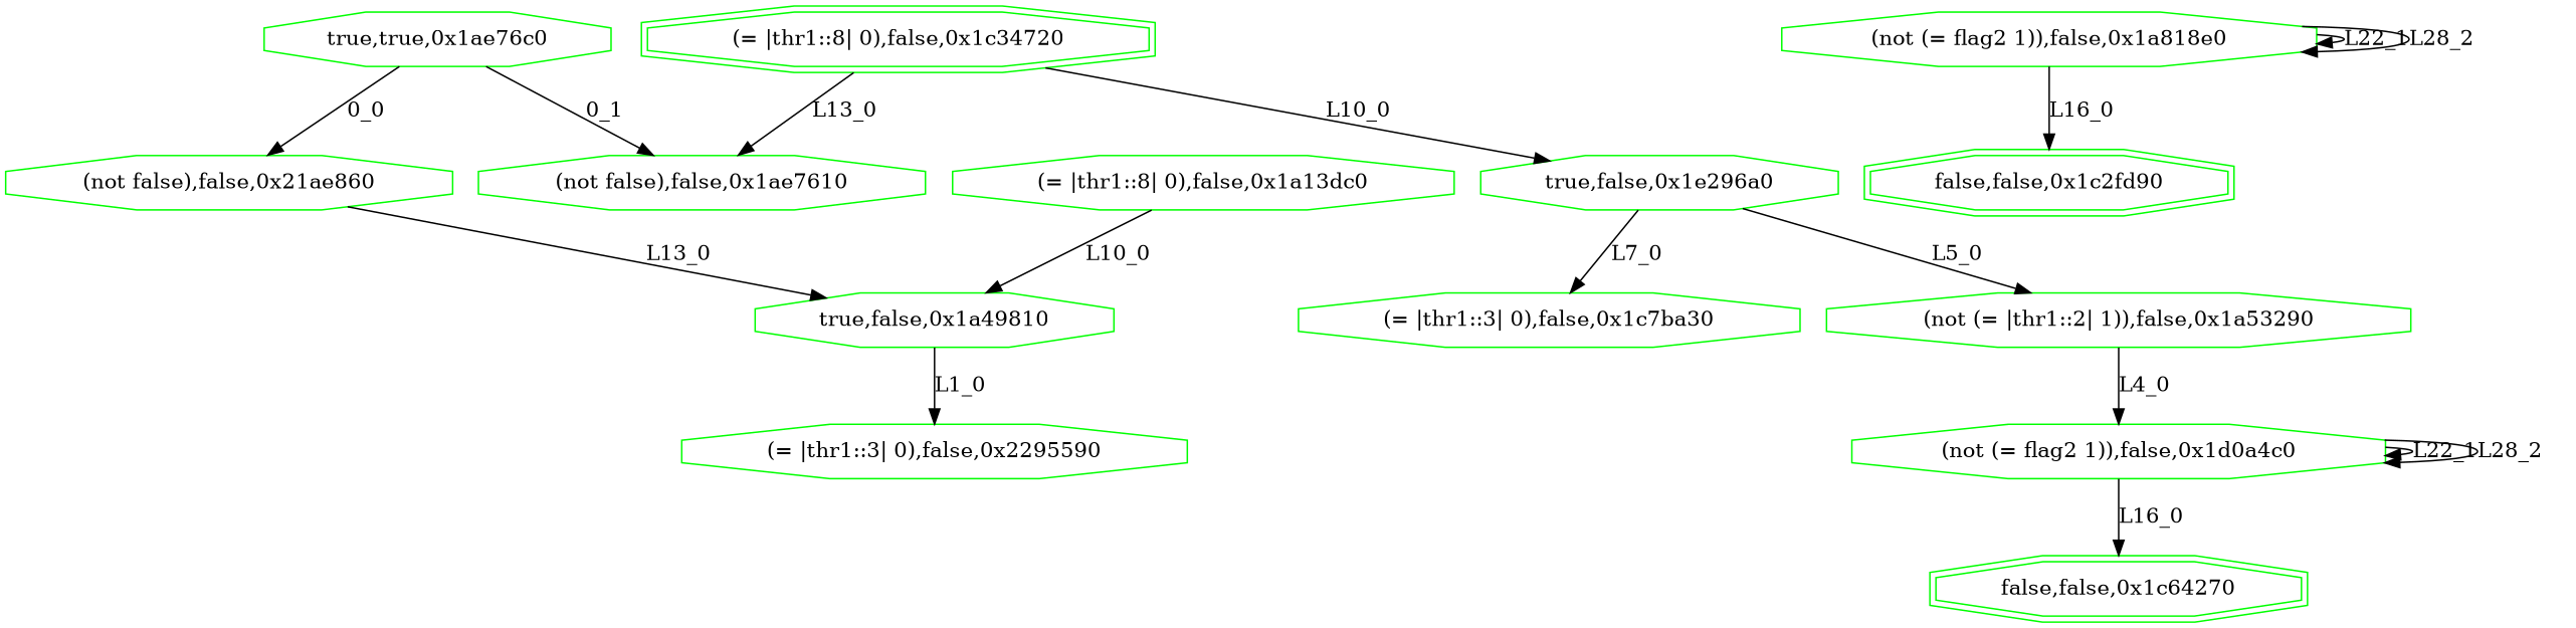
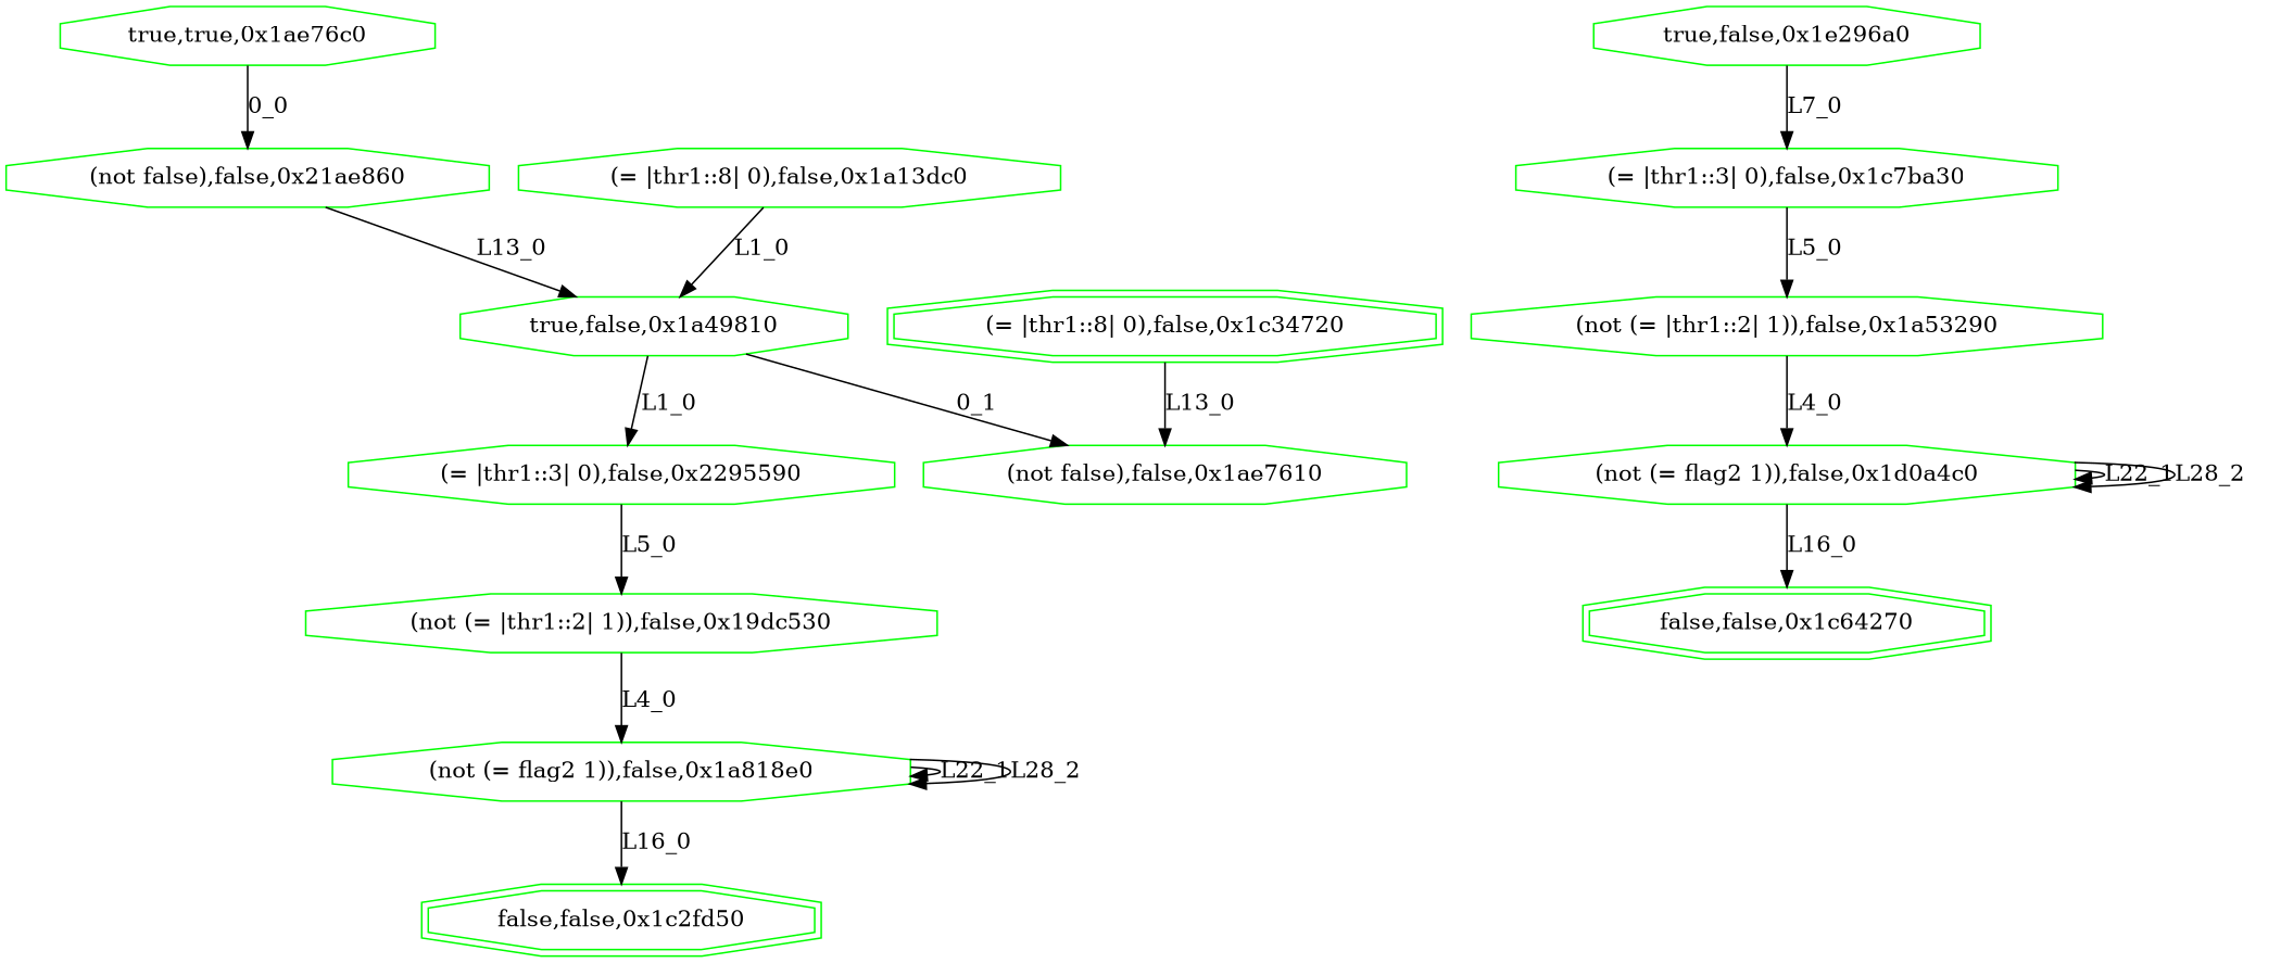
  digraph {
    node [color=green shape=octagon]
    n1 [label="true,true,0x1ae76c0"]
    n2 [label="(not false),false,0x21ae860"]
    n3 [label="(not false),false,0x1ae7610"]
    n4 [label="true,false,0x1a49810"]
    n5 [label="(= |thr1::8| 0),false,0x1a13dc0"]
    n6 [label="(= |thr1::3| 0),false,0x2295590"]
+   n7 [label="(not (= |thr1::2| 1)),false,0x19dc530"]
    n8 [label="(not (= flag2 1)),false,0x1a818e0"]
-   n9 [label="false,false,0x1c2fd90" shape=doubleoctagon]
+   n9 [label="false,false,0x1c2fd50" shape=doubleoctagon]
    n10 [label="(= |thr1::8| 0),false,0x1c34720" shape=doubleoctagon]
    n11 [label="true,false,0x1e296a0"]
    n12 [label="(= |thr1::3| 0),false,0x1c7ba30"]
    n13 [label="(not (= |thr1::2| 1)),false,0x1a53290"]
    n14 [label="(not (= flag2 1)),false,0x1d0a4c0"]
    n15 [label="false,false,0x1c64270" shape=doubleoctagon]
    n1 -> n2 [label="0_0"]
-   n1 -> n3 [label="0_1"]
+   n4 -> n3 [label="0_1"]
    n2 -> n4 [label=L13_0]
    n4 -> n6 [label=L1_0]
-   n5 -> n4 [label=L10_0]
+   n5 -> n4 [label=L1_0]
+   n6 -> n7 [label=L5_0]
+   n7 -> n8 [label=L4_0]
    n8 -> n8 [label=L22_1]
    n8 -> n8 [label=L28_2]
    n8 -> n9 [label=L16_0]
    n10 -> n3 [label=L13_0]
-   n10 -> n11 [label=L10_0]
    n11 -> n12 [label=L7_0]
-   n11 -> n13 [label=L5_0]
+   n12 -> n13 [label=L5_0]
    n13 -> n14 [label=L4_0]
    n14 -> n14 [label=L22_1]
    n14 -> n14 [label=L28_2]
    n14 -> n15 [label=L16_0]
  }
